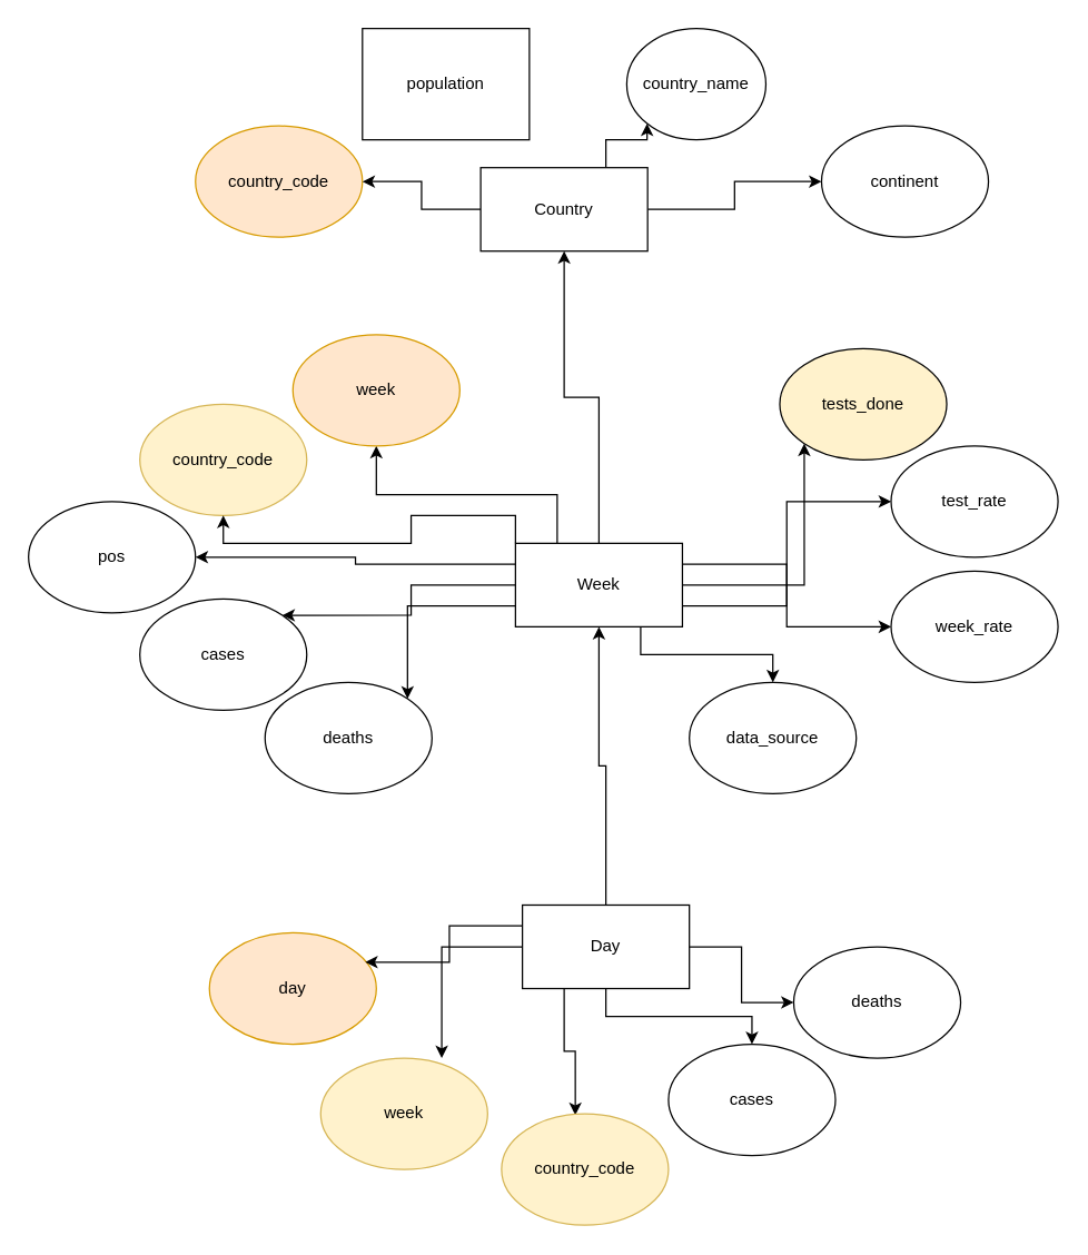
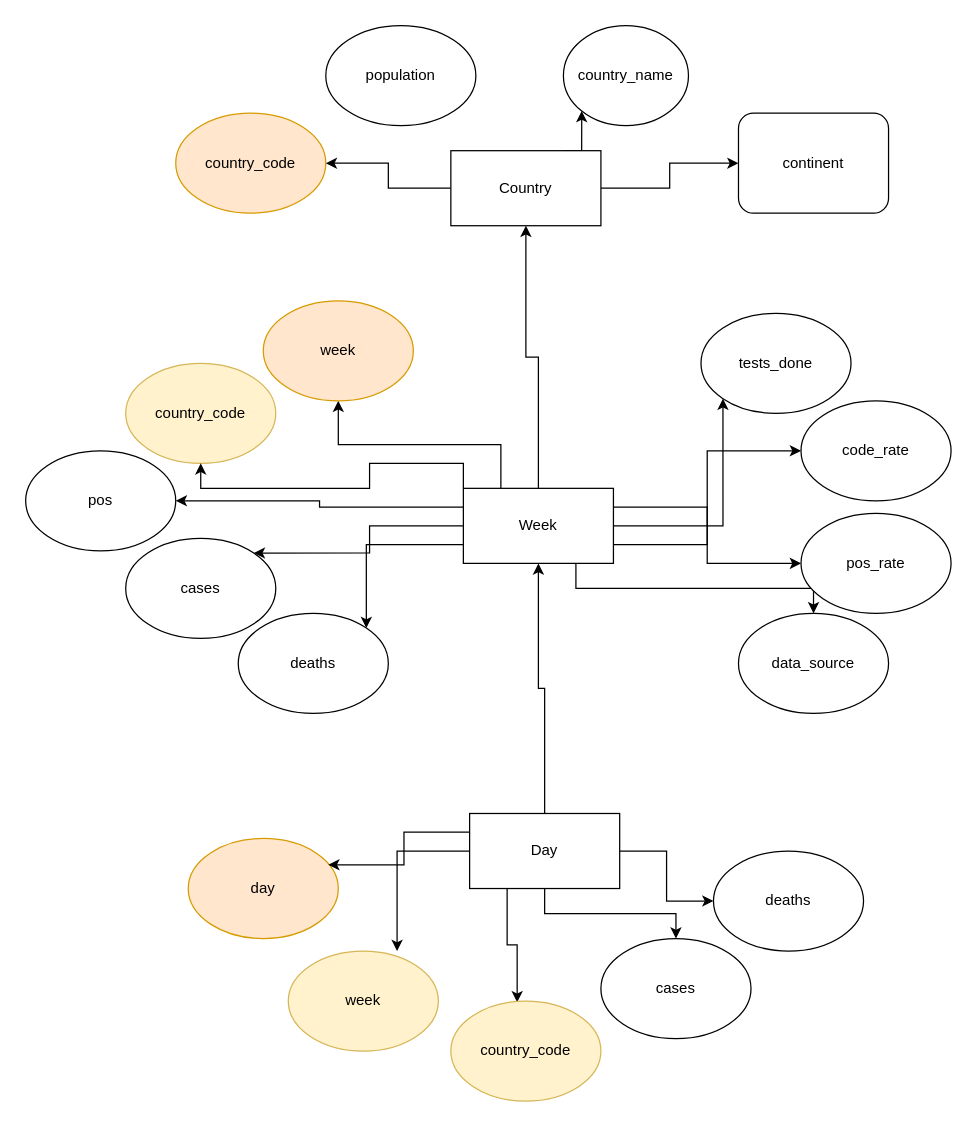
  <mxCell id="0" />
  <mxCell id="1" parent="0" />
  <mxCell id="2" value="country_code" style="ellipse;whiteSpace=wrap;html=1;fillColor=#ffe6cc;strokeColor=#d79b00;" vertex="1" parent="1"><mxGeometry x="140" y="90" width="120" height="80" as="geometry" /></mxCell>
  <mxCell id="3" value="country_code" style="ellipse;whiteSpace=wrap;html=1;fillColor=#fff2cc;strokeColor=#d6b656;" vertex="1" parent="1"><mxGeometry x="100" y="290" width="120" height="80" as="geometry" /></mxCell>
  <mxCell id="4" value="day" style="ellipse;whiteSpace=wrap;html=1;fillColor=#ffe6cc;strokeColor=#d79b00;" vertex="1" parent="1"><mxGeometry x="150" y="670" width="120" height="80" as="geometry" /></mxCell>
  <mxCell id="5" style="edgeStyle=orthogonalEdgeStyle;rounded=0;orthogonalLoop=1;jettySize=auto;html=1;exitX=0;exitY=0.5;exitDx=0;exitDy=0;" edge="1" parent="1" source="8" target="2"><mxGeometry relative="1" as="geometry" /></mxCell>
  <mxCell id="6" style="edgeStyle=orthogonalEdgeStyle;rounded=0;orthogonalLoop=1;jettySize=auto;html=1;exitX=0.75;exitY=0;exitDx=0;exitDy=0;entryX=0;entryY=1;entryDx=0;entryDy=0;" edge="1" parent="1" source="8" target="28"><mxGeometry relative="1" as="geometry" /></mxCell>
  <mxCell id="7" style="edgeStyle=orthogonalEdgeStyle;rounded=0;orthogonalLoop=1;jettySize=auto;html=1;exitX=1;exitY=0.5;exitDx=0;exitDy=0;entryX=0;entryY=0.5;entryDx=0;entryDy=0;" edge="1" parent="1" source="8" target="29"><mxGeometry relative="1" as="geometry" /></mxCell>
- <mxCell id="8" value="Country" style="rounded=0;whiteSpace=wrap;html=1;" vertex="1" parent="1"><mxGeometry x="345" y="120" width="120" height="60" as="geometry" /></mxCell>
+ <mxCell id="8" value="Country" style="rounded=0;whiteSpace=wrap;html=1;" vertex="1" parent="1"><mxGeometry x="360" y="120" width="120" height="60" as="geometry" /></mxCell>
  <mxCell id="9" style="edgeStyle=orthogonalEdgeStyle;rounded=0;orthogonalLoop=1;jettySize=auto;html=1;exitX=1;exitY=0.5;exitDx=0;exitDy=0;entryX=0;entryY=1;entryDx=0;entryDy=0;" edge="1" parent="1" source="19" target="31"><mxGeometry relative="1" as="geometry" /></mxCell>
  <mxCell id="10" style="edgeStyle=orthogonalEdgeStyle;rounded=0;orthogonalLoop=1;jettySize=auto;html=1;exitX=1;exitY=0.75;exitDx=0;exitDy=0;" edge="1" parent="1" source="19" target="32"><mxGeometry relative="1" as="geometry" /></mxCell>
  <mxCell id="11" style="edgeStyle=orthogonalEdgeStyle;rounded=0;orthogonalLoop=1;jettySize=auto;html=1;exitX=1;exitY=0.25;exitDx=0;exitDy=0;" edge="1" parent="1" source="19" target="33"><mxGeometry relative="1" as="geometry" /></mxCell>
  <mxCell id="12" style="edgeStyle=orthogonalEdgeStyle;rounded=0;orthogonalLoop=1;jettySize=auto;html=1;exitX=0.75;exitY=1;exitDx=0;exitDy=0;" edge="1" parent="1" source="19" target="34"><mxGeometry relative="1" as="geometry" /></mxCell>
  <mxCell id="13" style="edgeStyle=orthogonalEdgeStyle;rounded=0;orthogonalLoop=1;jettySize=auto;html=1;exitX=0.25;exitY=0;exitDx=0;exitDy=0;" edge="1" parent="1" source="19" target="37"><mxGeometry relative="1" as="geometry" /></mxCell>
  <mxCell id="14" style="edgeStyle=orthogonalEdgeStyle;rounded=0;orthogonalLoop=1;jettySize=auto;html=1;exitX=0;exitY=0;exitDx=0;exitDy=0;" edge="1" parent="1" source="19" target="3"><mxGeometry relative="1" as="geometry" /></mxCell>
  <mxCell id="15" style="edgeStyle=orthogonalEdgeStyle;rounded=0;orthogonalLoop=1;jettySize=auto;html=1;exitX=0;exitY=0.25;exitDx=0;exitDy=0;" edge="1" parent="1" source="19" target="35"><mxGeometry relative="1" as="geometry" /></mxCell>
  <mxCell id="16" style="edgeStyle=orthogonalEdgeStyle;rounded=0;orthogonalLoop=1;jettySize=auto;html=1;exitX=0;exitY=0.5;exitDx=0;exitDy=0;entryX=1;entryY=0;entryDx=0;entryDy=0;" edge="1" parent="1" source="19" target="36"><mxGeometry relative="1" as="geometry" /></mxCell>
  <mxCell id="17" style="edgeStyle=orthogonalEdgeStyle;rounded=0;orthogonalLoop=1;jettySize=auto;html=1;exitX=0;exitY=0.75;exitDx=0;exitDy=0;entryX=1;entryY=0;entryDx=0;entryDy=0;" edge="1" parent="1" source="19" target="30"><mxGeometry relative="1" as="geometry" /></mxCell>
  <mxCell id="18" style="edgeStyle=orthogonalEdgeStyle;rounded=0;orthogonalLoop=1;jettySize=auto;html=1;exitX=0.5;exitY=0;exitDx=0;exitDy=0;entryX=0.5;entryY=1;entryDx=0;entryDy=0;" edge="1" parent="1" source="19" target="8"><mxGeometry relative="1" as="geometry" /></mxCell>
  <mxCell id="19" value="Week" style="rounded=0;whiteSpace=wrap;html=1;" vertex="1" parent="1"><mxGeometry x="370" y="390" width="120" height="60" as="geometry" /></mxCell>
  <mxCell id="20" style="edgeStyle=orthogonalEdgeStyle;rounded=0;orthogonalLoop=1;jettySize=auto;html=1;exitX=0;exitY=0.25;exitDx=0;exitDy=0;entryX=0.933;entryY=0.263;entryDx=0;entryDy=0;entryPerimeter=0;" edge="1" parent="1" source="26" target="4"><mxGeometry relative="1" as="geometry" /></mxCell>
  <mxCell id="21" style="edgeStyle=orthogonalEdgeStyle;rounded=0;orthogonalLoop=1;jettySize=auto;html=1;exitX=0;exitY=0.5;exitDx=0;exitDy=0;entryX=0.725;entryY=0;entryDx=0;entryDy=0;entryPerimeter=0;" edge="1" parent="1" source="26" target="38"><mxGeometry relative="1" as="geometry" /></mxCell>
  <mxCell id="22" style="edgeStyle=orthogonalEdgeStyle;rounded=0;orthogonalLoop=1;jettySize=auto;html=1;exitX=0.25;exitY=1;exitDx=0;exitDy=0;entryX=0.442;entryY=0.013;entryDx=0;entryDy=0;entryPerimeter=0;" edge="1" parent="1" source="26" target="39"><mxGeometry relative="1" as="geometry" /></mxCell>
  <mxCell id="23" style="edgeStyle=orthogonalEdgeStyle;rounded=0;orthogonalLoop=1;jettySize=auto;html=1;exitX=0.5;exitY=1;exitDx=0;exitDy=0;" edge="1" parent="1" source="26" target="40"><mxGeometry relative="1" as="geometry" /></mxCell>
  <mxCell id="24" style="edgeStyle=orthogonalEdgeStyle;rounded=0;orthogonalLoop=1;jettySize=auto;html=1;exitX=1;exitY=0.5;exitDx=0;exitDy=0;" edge="1" parent="1" source="26" target="41"><mxGeometry relative="1" as="geometry" /></mxCell>
  <mxCell id="25" style="edgeStyle=orthogonalEdgeStyle;rounded=0;orthogonalLoop=1;jettySize=auto;html=1;exitX=0.5;exitY=0;exitDx=0;exitDy=0;entryX=0.5;entryY=1;entryDx=0;entryDy=0;" edge="1" parent="1" source="26" target="19"><mxGeometry relative="1" as="geometry" /></mxCell>
  <mxCell id="26" value="Day" style="rounded=0;whiteSpace=wrap;html=1;" vertex="1" parent="1"><mxGeometry x="375" y="650" width="120" height="60" as="geometry" /></mxCell>
- <mxCell id="27" value="population" style="whiteSpace=wrap;html=1;rounded=0;" vertex="1" parent="1"><mxGeometry x="260" y="20" width="120" height="80" as="geometry" /></mxCell>
+ <mxCell id="27" value="population" style="ellipse;whiteSpace=wrap;html=1;" vertex="1" parent="1"><mxGeometry x="260" y="20" width="120" height="80" as="geometry" /></mxCell>
  <mxCell id="28" value="country_name" style="ellipse;whiteSpace=wrap;html=1;" vertex="1" parent="1"><mxGeometry x="450" y="20" width="100" height="80" as="geometry" /></mxCell>
- <mxCell id="29" value="continent" style="ellipse;whiteSpace=wrap;html=1;" vertex="1" parent="1"><mxGeometry x="590" y="90" width="120" height="80" as="geometry" /></mxCell>
+ <mxCell id="29" value="continent" style="whiteSpace=wrap;html=1;rounded=1;" vertex="1" parent="1"><mxGeometry x="590" y="90" width="120" height="80" as="geometry" /></mxCell>
  <mxCell id="30" value="deaths" style="ellipse;whiteSpace=wrap;html=1;" vertex="1" parent="1"><mxGeometry x="190" y="490" width="120" height="80" as="geometry" /></mxCell>
- <mxCell id="31" value="tests_done" style="ellipse;whiteSpace=wrap;html=1;fillColor=#fff2cc;" vertex="1" parent="1"><mxGeometry x="560" y="250" width="120" height="80" as="geometry" /></mxCell>
- <mxCell id="32" value="test_rate" style="ellipse;whiteSpace=wrap;html=1;" vertex="1" parent="1"><mxGeometry x="640" y="320" width="120" height="80" as="geometry" /></mxCell>
- <mxCell id="33" value="week_rate" style="ellipse;whiteSpace=wrap;html=1;" vertex="1" parent="1"><mxGeometry x="640" y="410" width="120" height="80" as="geometry" /></mxCell>
- <mxCell id="34" value="data_source" style="ellipse;whiteSpace=wrap;html=1;" vertex="1" parent="1"><mxGeometry x="495" y="490" width="120" height="80" as="geometry" /></mxCell>
+ <mxCell id="31" value="tests_done" style="ellipse;whiteSpace=wrap;html=1;" vertex="1" parent="1"><mxGeometry x="560" y="250" width="120" height="80" as="geometry" /></mxCell>
+ <mxCell id="32" value="code_rate" style="ellipse;whiteSpace=wrap;html=1;" vertex="1" parent="1"><mxGeometry x="640" y="320" width="120" height="80" as="geometry" /></mxCell>
+ <mxCell id="33" value="pos_rate" style="ellipse;whiteSpace=wrap;html=1;" vertex="1" parent="1"><mxGeometry x="640" y="410" width="120" height="80" as="geometry" /></mxCell>
+ <mxCell id="34" value="data_source" style="ellipse;whiteSpace=wrap;html=1;" vertex="1" parent="1"><mxGeometry x="590" y="490" width="120" height="80" as="geometry" /></mxCell>
  <mxCell id="35" value="pos" style="ellipse;whiteSpace=wrap;html=1;" vertex="1" parent="1"><mxGeometry x="20" y="360" width="120" height="80" as="geometry" /></mxCell>
  <mxCell id="36" value="cases" style="ellipse;whiteSpace=wrap;html=1;" vertex="1" parent="1"><mxGeometry x="100" y="430" width="120" height="80" as="geometry" /></mxCell>
  <mxCell id="37" value="week" style="ellipse;whiteSpace=wrap;html=1;fillColor=#ffe6cc;strokeColor=#d79b00;" vertex="1" parent="1"><mxGeometry x="210" y="240" width="120" height="80" as="geometry" /></mxCell>
  <mxCell id="38" value="week" style="ellipse;whiteSpace=wrap;html=1;fillColor=#fff2cc;strokeColor=#d6b656;" vertex="1" parent="1"><mxGeometry x="230" y="760" width="120" height="80" as="geometry" /></mxCell>
  <mxCell id="39" value="country_code" style="ellipse;whiteSpace=wrap;html=1;fillColor=#fff2cc;strokeColor=#d6b656;" vertex="1" parent="1"><mxGeometry x="360" y="800" width="120" height="80" as="geometry" /></mxCell>
  <mxCell id="40" value="cases" style="ellipse;whiteSpace=wrap;html=1;" vertex="1" parent="1"><mxGeometry x="480" y="750" width="120" height="80" as="geometry" /></mxCell>
  <mxCell id="41" value="deaths" style="ellipse;whiteSpace=wrap;html=1;" vertex="1" parent="1"><mxGeometry x="570" y="680" width="120" height="80" as="geometry" /></mxCell>
